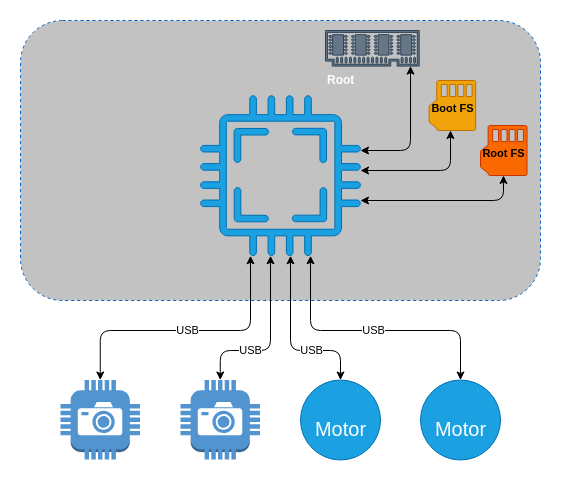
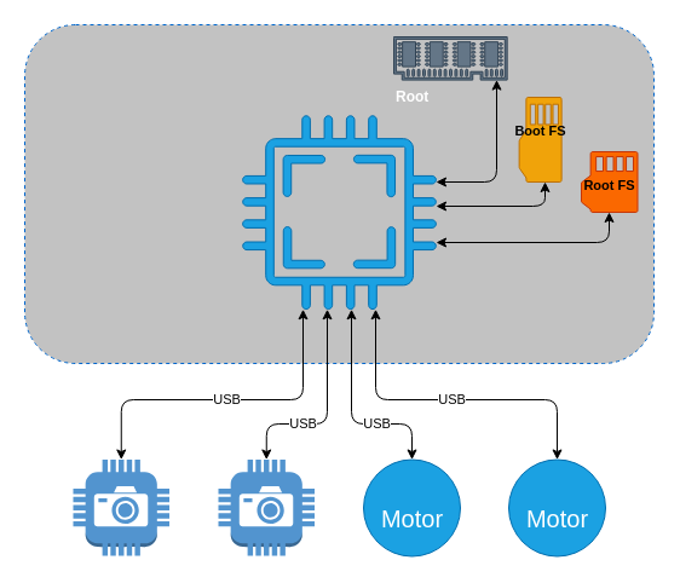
  <mxCell id="0" />
  <mxCell id="1" parent="0" />
  <mxCell id="2" value="" style="rounded=1;whiteSpace=wrap;html=1;fontColor=#ffffff;strokeColor=#0066CC;dashed=1;fillColor=#99999999;" vertex="1" parent="1"><mxGeometry x="20" y="20" width="520" height="280" as="geometry" /></mxCell>
  <mxCell id="3" value="" style="outlineConnect=0;dashed=0;verticalLabelPosition=bottom;verticalAlign=top;align=center;html=1;shape=mxgraph.aws3.camera;fillColor=#5294CF;gradientColor=none;" vertex="1" parent="1"><mxGeometry x="60" y="379.5" width="79.5" height="79.5" as="geometry" /></mxCell>
  <mxCell id="4" value="" style="outlineConnect=0;dashed=0;verticalLabelPosition=bottom;verticalAlign=top;align=center;html=1;shape=mxgraph.aws3.camera;fillColor=#5294CF;gradientColor=none;" vertex="1" parent="1"><mxGeometry x="180" y="379.5" width="79.5" height="79.5" as="geometry" /></mxCell>
  <mxCell id="5" value="&lt;font style=&quot;font-size: 20px&quot;&gt;Motor&lt;/font&gt;" style="dashed=0;outlineConnect=0;align=center;html=1;shape=mxgraph.pid.engines.electric_motor;fontSize=45;fillColor=#1ba1e2;strokeColor=#006EAF;fontColor=#ffffff;" vertex="1" parent="1"><mxGeometry x="420" y="379.5" width="80" height="80" as="geometry" /></mxCell>
  <mxCell id="6" value="&lt;font style=&quot;font-size: 20px&quot;&gt;Motor&lt;/font&gt;" style="dashed=0;outlineConnect=0;align=center;html=1;shape=mxgraph.pid.engines.electric_motor;fontSize=45;fillColor=#1ba1e2;strokeColor=#006EAF;fontColor=#ffffff;" vertex="1" parent="1"><mxGeometry x="300" y="379.5" width="80" height="80" as="geometry" /></mxCell>
  <mxCell id="7" value="" style="pointerEvents=1;shadow=0;dashed=0;html=1;aspect=fixed;labelPosition=center;verticalLabelPosition=bottom;verticalAlign=top;align=center;outlineConnect=0;shape=mxgraph.vvd.cpu;fillColor=#1ba1e2;strokeColor=#006EAF;fontColor=#ffffff;" vertex="1" parent="1"><mxGeometry x="200" y="95.27" width="160" height="160" as="geometry" /></mxCell>
- <mxCell id="8" value="&lt;div&gt;&lt;br&gt;&lt;/div&gt;&lt;div&gt;&lt;b&gt;&lt;font style=&quot;font-size: 11px&quot; color=&quot;#000000&quot;&gt;Boot FS&lt;/font&gt;&lt;/b&gt;&lt;br&gt;&lt;/div&gt;" style="html=1;aspect=fixed;strokeColor=#BD7000;shadow=0;align=center;verticalAlign=top;fillColor=#f0a30a;shape=mxgraph.gcp2.memory_card;fontColor=#ffffff;" vertex="1" parent="1"><mxGeometry x="428.63" y="80" width="46.5" height="50" as="geometry" /></mxCell>
+ <mxCell id="8" value="&lt;div&gt;&lt;br&gt;&lt;/div&gt;&lt;div&gt;&lt;b&gt;&lt;font style=&quot;font-size: 11px&quot; color=&quot;#000000&quot;&gt;Boot FS&lt;/font&gt;&lt;/b&gt;&lt;br&gt;&lt;/div&gt;" style="html=1;aspect=fixed;strokeColor=#BD7000;shadow=0;align=center;verticalAlign=top;fillColor=#f0a30a;shape=mxgraph.gcp2.memory_card;fontColor=#ffffff;" vertex="1" parent="1"><mxGeometry x="428.63" y="80" width="35" height="70" as="geometry" /></mxCell>
  <mxCell id="9" value="Root" style="pointerEvents=1;shadow=0;dashed=0;aspect=fixed;labelPosition=center;verticalLabelPosition=bottom;verticalAlign=top;align=left;outlineConnect=0;shape=mxgraph.vvd.memory;fontStyle=1;fontFamily=Helvetica;strokeColor=#314354;fontColor=#ffffff;fillColor=#647687;" vertex="1" parent="1"><mxGeometry x="325" y="30" width="93.68" height="35.6" as="geometry" /></mxCell>
  <mxCell id="10" value="USB" style="edgeStyle=elbowEdgeStyle;elbow=vertical;endArrow=classic;html=1;exitX=0.5;exitY=0;exitDx=0;exitDy=0;exitPerimeter=0;startArrow=classic;startFill=1;" edge="1" parent="1" source="4" target="7"><mxGeometry x="-0.315" width="50" height="50" relative="1" as="geometry"><mxPoint x="220" y="320" as="sourcePoint" /><mxPoint x="270" y="270" as="targetPoint" /><Array as="points"><mxPoint x="270" y="350" /><mxPoint x="270" y="298" /></Array><mxPoint as="offset" /></mxGeometry></mxCell>
  <mxCell id="11" value="USB" style="edgeStyle=elbowEdgeStyle;elbow=vertical;endArrow=classic;html=1;startArrow=classic;startFill=1;" edge="1" parent="1" source="3" target="7"><mxGeometry width="50" height="50" relative="1" as="geometry"><mxPoint x="229.75" y="350.5" as="sourcePoint" /><mxPoint x="290" y="265.27" as="targetPoint" /><Array as="points"><mxPoint x="250" y="330" /><mxPoint x="250" y="290" /><mxPoint x="190" y="290" /></Array></mxGeometry></mxCell>
  <mxCell id="12" value="USB" style="edgeStyle=elbowEdgeStyle;elbow=vertical;endArrow=classic;html=1;startArrow=classic;startFill=1;exitX=0.5;exitY=0;exitDx=0;exitDy=0;exitPerimeter=0;" edge="1" parent="1" source="6" target="7"><mxGeometry x="-0.317" width="50" height="50" relative="1" as="geometry"><mxPoint x="340" y="341" as="sourcePoint" /><mxPoint x="300" y="275.27" as="targetPoint" /><Array as="points"><mxPoint x="290" y="350" /><mxPoint x="290" y="298" /><mxPoint x="320" y="298" /></Array><mxPoint as="offset" /></mxGeometry></mxCell>
  <mxCell id="13" value="USB" style="edgeStyle=elbowEdgeStyle;elbow=vertical;endArrow=classic;html=1;exitX=0.5;exitY=0;exitDx=0;exitDy=0;exitPerimeter=0;startArrow=classic;startFill=1;" edge="1" parent="1" source="5" target="7"><mxGeometry width="50" height="50" relative="1" as="geometry"><mxPoint x="249.75" y="370.5" as="sourcePoint" /><mxPoint x="310" y="285.27" as="targetPoint" /><Array as="points"><mxPoint x="310" y="330" /><mxPoint x="310" y="290" /><mxPoint x="370" y="290" /></Array></mxGeometry></mxCell>
  <mxCell id="14" value="" style="edgeStyle=elbowEdgeStyle;elbow=vertical;endArrow=classic;html=1;startArrow=classic;startFill=1;" edge="1" parent="1" source="7" target="9"><mxGeometry width="50" height="50" relative="1" as="geometry"><mxPoint x="260" y="300" as="sourcePoint" /><mxPoint x="310" y="250" as="targetPoint" /><Array as="points"><mxPoint x="410" y="150" /></Array></mxGeometry></mxCell>
  <mxCell id="15" value="" style="edgeStyle=elbowEdgeStyle;elbow=vertical;endArrow=classic;html=1;startArrow=classic;startFill=1;" edge="1" parent="1" source="7" target="8"><mxGeometry width="50" height="50" relative="1" as="geometry"><mxPoint x="370" y="185.27" as="sourcePoint" /><mxPoint x="460" y="190" as="targetPoint" /><Array as="points"><mxPoint x="450" y="170" /><mxPoint x="350" y="190" /><mxPoint x="390" y="200" /></Array></mxGeometry></mxCell>
  <mxCell id="16" value="&lt;div&gt;&lt;br&gt;&lt;/div&gt;&lt;div&gt;&lt;b&gt;&lt;font style=&quot;font-size: 11px&quot; color=&quot;#000000&quot;&gt;Root FS&lt;/font&gt;&lt;/b&gt;&lt;br&gt;&lt;/div&gt;" style="html=1;aspect=fixed;strokeColor=#C73500;shadow=0;align=center;verticalAlign=top;fillColor=#fa6800;shape=mxgraph.gcp2.memory_card;fontColor=#ffffff;" vertex="1" parent="1"><mxGeometry x="480" y="125" width="46.5" height="50" as="geometry" /></mxCell>
  <mxCell id="17" value="" style="edgeStyle=elbowEdgeStyle;elbow=vertical;endArrow=classic;html=1;startArrow=classic;startFill=1;" edge="1" parent="1" target="16" source="7"><mxGeometry width="50" height="50" relative="1" as="geometry"><mxPoint x="398.38" y="230" as="sourcePoint" /><mxPoint x="498.38" y="250" as="targetPoint" /><Array as="points"><mxPoint x="503" y="200" /><mxPoint x="388.38" y="250" /><mxPoint x="428.38" y="260" /></Array></mxGeometry></mxCell>
